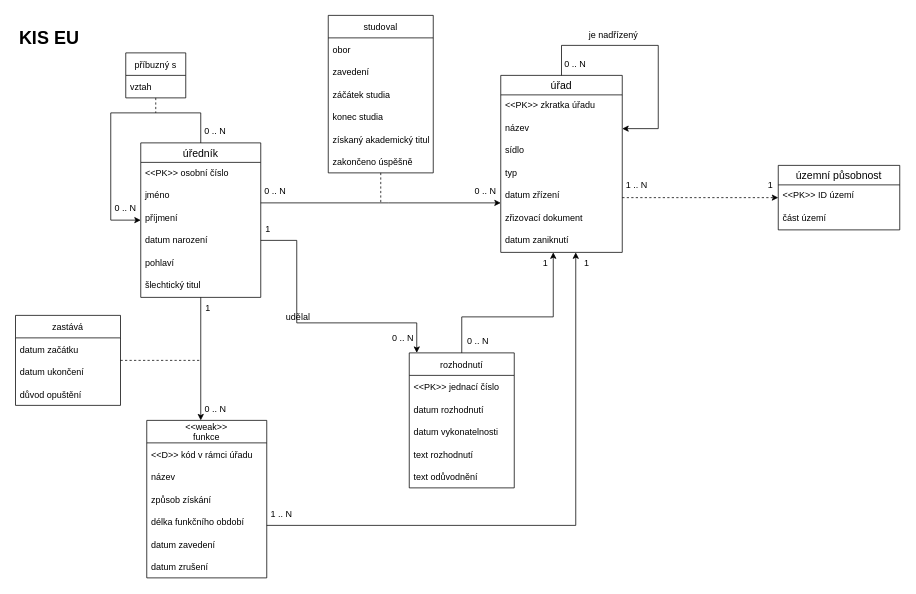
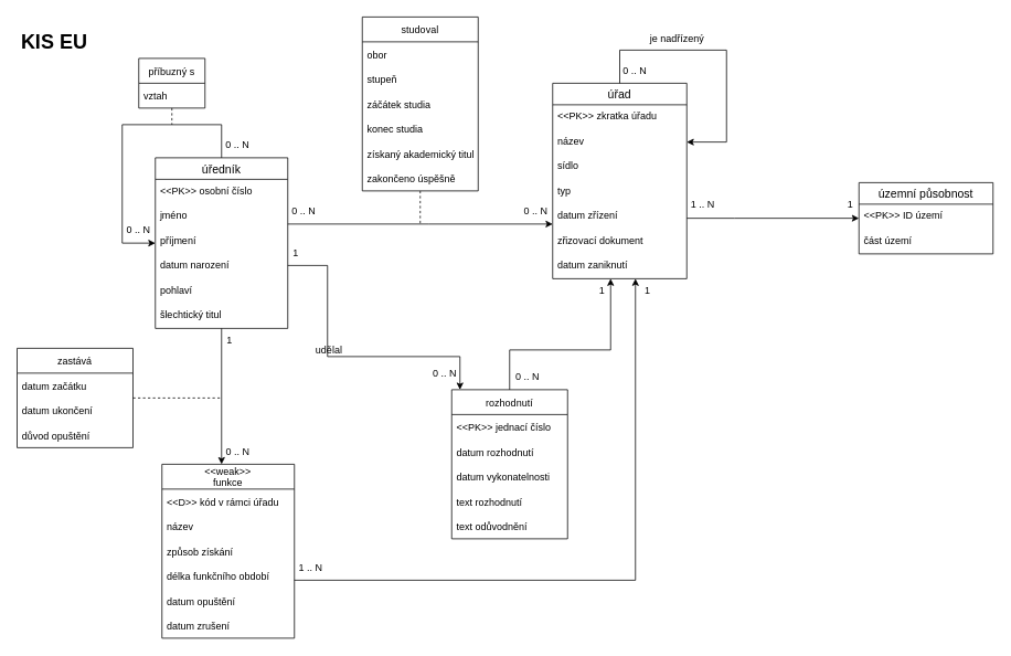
  <mxCell id="0" />
  <mxCell id="1" parent="0" />
  <mxCell id="2" style="edgeStyle=orthogonalEdgeStyle;rounded=0;orthogonalLoop=1;jettySize=auto;html=1;fontFamily=Helvetica;endArrow=classic;endFill=1;strokeColor=default;" parent="1" source="4" target="27" edge="1"><mxGeometry relative="1" as="geometry"><Array as="points"><mxPoint x="395" y="320" /><mxPoint x="395" y="430" /><mxPoint x="555" y="430" /></Array></mxGeometry></mxCell>
  <mxCell id="3" style="edgeStyle=orthogonalEdgeStyle;rounded=0;orthogonalLoop=1;jettySize=auto;html=1;fontFamily=Helvetica;endArrow=classic;endFill=1;strokeColor=default;" parent="1" source="4" target="35" edge="1"><mxGeometry relative="1" as="geometry"><Array as="points"><mxPoint x="335" y="595" /></Array></mxGeometry></mxCell>
  <mxCell id="4" value="úředník" style="swimlane;fontStyle=0;childLayout=stackLayout;horizontal=1;startSize=26;horizontalStack=0;resizeParent=1;resizeParentMax=0;resizeLast=0;collapsible=1;marginBottom=0;align=center;fontSize=14;fontFamily=Helvetica;" parent="1" vertex="1"><mxGeometry x="187" y="190" width="160" height="206" as="geometry" /></mxCell>
  <mxCell id="5" value="&lt;&lt;PK&gt;&gt; osobní číslo" style="text;strokeColor=none;fillColor=none;spacingLeft=4;spacingRight=4;overflow=hidden;rotatable=0;points=[[0,0.5],[1,0.5]];portConstraint=eastwest;fontSize=12;fontFamily=Helvetica;" parent="4" vertex="1"><mxGeometry y="26" width="160" height="30" as="geometry" /></mxCell>
  <mxCell id="6" value="jméno" style="text;strokeColor=none;fillColor=none;spacingLeft=4;spacingRight=4;overflow=hidden;rotatable=0;points=[[0,0.5],[1,0.5]];portConstraint=eastwest;fontSize=12;fontFamily=Helvetica;" parent="4" vertex="1"><mxGeometry y="56" width="160" height="30" as="geometry" /></mxCell>
  <mxCell id="7" value="příjmení" style="text;strokeColor=none;fillColor=none;spacingLeft=4;spacingRight=4;overflow=hidden;rotatable=0;points=[[0,0.5],[1,0.5]];portConstraint=eastwest;fontSize=12;fontFamily=Helvetica;" parent="4" vertex="1"><mxGeometry y="86" width="160" height="30" as="geometry" /></mxCell>
  <mxCell id="8" value="datum narození&#10;" style="text;strokeColor=none;fillColor=none;spacingLeft=4;spacingRight=4;overflow=hidden;rotatable=0;points=[[0,0.5],[1,0.5]];portConstraint=eastwest;fontSize=12;fontFamily=Helvetica;" parent="4" vertex="1"><mxGeometry y="116" width="160" height="30" as="geometry" /></mxCell>
  <mxCell id="9" value="pohlaví" style="text;strokeColor=none;fillColor=none;spacingLeft=4;spacingRight=4;overflow=hidden;rotatable=0;points=[[0,0.5],[1,0.5]];portConstraint=eastwest;fontSize=12;fontFamily=Helvetica;" parent="4" vertex="1"><mxGeometry y="146" width="160" height="30" as="geometry" /></mxCell>
  <mxCell id="10" value="šlechtický titul" style="text;strokeColor=none;fillColor=none;spacingLeft=4;spacingRight=4;overflow=hidden;rotatable=0;points=[[0,0.5],[1,0.5]];portConstraint=eastwest;fontSize=12;fontFamily=Helvetica;" parent="4" vertex="1"><mxGeometry y="176" width="160" height="30" as="geometry" /></mxCell>
- <mxCell id="11" style="edgeStyle=orthogonalEdgeStyle;rounded=0;orthogonalLoop=1;jettySize=auto;html=1;dashed=1;" edge="1" parent="1" source="12" target="56"><mxGeometry relative="1" as="geometry"><mxPoint x="907" y="260" as="targetPoint" /><Array as="points"><mxPoint x="887" y="263" /><mxPoint x="887" y="263" /></Array></mxGeometry></mxCell>
+ <mxCell id="11" style="edgeStyle=orthogonalEdgeStyle;rounded=0;orthogonalLoop=1;jettySize=auto;html=1;" edge="1" parent="1" source="12" target="56"><mxGeometry relative="1" as="geometry"><mxPoint x="907" y="260" as="targetPoint" /><Array as="points"><mxPoint x="887" y="263" /><mxPoint x="887" y="263" /></Array></mxGeometry></mxCell>
  <mxCell id="12" value="úřad" style="swimlane;fontStyle=0;childLayout=stackLayout;horizontal=1;startSize=26;horizontalStack=0;resizeParent=1;resizeParentMax=0;resizeLast=0;collapsible=1;marginBottom=0;align=center;fontSize=14;fontFamily=Helvetica;" parent="1" vertex="1"><mxGeometry x="667" y="100" width="162" height="236" as="geometry" /></mxCell>
  <mxCell id="13" value="&lt;&lt;PK&gt;&gt; zkratka úřadu" style="text;strokeColor=none;fillColor=none;spacingLeft=4;spacingRight=4;overflow=hidden;rotatable=0;points=[[0,0.5],[1,0.5]];portConstraint=eastwest;fontSize=12;fontFamily=Helvetica;" parent="12" vertex="1"><mxGeometry y="26" width="162" height="30" as="geometry" /></mxCell>
  <mxCell id="14" value="název" style="text;strokeColor=none;fillColor=none;spacingLeft=4;spacingRight=4;overflow=hidden;rotatable=0;points=[[0,0.5],[1,0.5]];portConstraint=eastwest;fontSize=12;fontFamily=Helvetica;" parent="12" vertex="1"><mxGeometry y="56" width="162" height="30" as="geometry" /></mxCell>
  <mxCell id="15" value="sídlo" style="text;strokeColor=none;fillColor=none;spacingLeft=4;spacingRight=4;overflow=hidden;rotatable=0;points=[[0,0.5],[1,0.5]];portConstraint=eastwest;fontSize=12;fontFamily=Helvetica;" parent="12" vertex="1"><mxGeometry y="86" width="162" height="30" as="geometry" /></mxCell>
  <mxCell id="16" value="typ" style="text;strokeColor=none;fillColor=none;spacingLeft=4;spacingRight=4;overflow=hidden;rotatable=0;points=[[0,0.5],[1,0.5]];portConstraint=eastwest;fontSize=12;fontFamily=Helvetica;" parent="12" vertex="1"><mxGeometry y="116" width="162" height="30" as="geometry" /></mxCell>
  <mxCell id="17" value="datum zřízení" style="text;strokeColor=none;fillColor=none;spacingLeft=4;spacingRight=4;overflow=hidden;rotatable=0;points=[[0,0.5],[1,0.5]];portConstraint=eastwest;fontSize=12;fontFamily=Helvetica;" vertex="1" parent="12"><mxGeometry y="146" width="162" height="30" as="geometry" /></mxCell>
  <mxCell id="18" value="zřizovací dokument" style="text;strokeColor=none;fillColor=none;spacingLeft=4;spacingRight=4;overflow=hidden;rotatable=0;points=[[0,0.5],[1,0.5]];portConstraint=eastwest;fontSize=12;fontFamily=Helvetica;" vertex="1" parent="12"><mxGeometry y="176" width="162" height="30" as="geometry" /></mxCell>
  <mxCell id="19" value="datum zaniknutí" style="text;strokeColor=none;fillColor=none;spacingLeft=4;spacingRight=4;overflow=hidden;rotatable=0;points=[[0,0.5],[1,0.5]];portConstraint=eastwest;fontSize=12;fontFamily=Helvetica;" vertex="1" parent="12"><mxGeometry y="206" width="162" height="30" as="geometry" /></mxCell>
  <mxCell id="20" style="edgeStyle=orthogonalEdgeStyle;rounded=0;orthogonalLoop=1;jettySize=auto;html=1;" edge="1" parent="12" source="12" target="14"><mxGeometry relative="1" as="geometry"><Array as="points"><mxPoint x="81" y="-40" /><mxPoint x="210" y="-40" /><mxPoint x="210" y="71" /></Array></mxGeometry></mxCell>
  <mxCell id="21" style="edgeStyle=orthogonalEdgeStyle;rounded=0;orthogonalLoop=1;jettySize=auto;html=1;fontFamily=Helvetica;" parent="1" source="4" target="4" edge="1"><mxGeometry relative="1" as="geometry"><Array as="points"><mxPoint x="267" y="150" /><mxPoint x="147" y="150" /><mxPoint x="147" y="293" /></Array></mxGeometry></mxCell>
  <mxCell id="22" value="&lt;h1&gt;KIS EU&lt;/h1&gt;" style="text;html=1;strokeColor=none;fillColor=none;spacing=5;spacingTop=-20;whiteSpace=wrap;overflow=hidden;rounded=0;fontFamily=Helvetica;" parent="1" vertex="1"><mxGeometry x="20" y="30" width="90" height="30" as="geometry" /></mxCell>
  <mxCell id="23" style="edgeStyle=orthogonalEdgeStyle;rounded=0;orthogonalLoop=1;jettySize=auto;html=1;fontFamily=Helvetica;strokeColor=default;endArrow=none;endFill=0;dashed=1;" parent="1" source="24" edge="1"><mxGeometry relative="1" as="geometry"><mxPoint x="207" y="150" as="targetPoint" /></mxGeometry></mxCell>
  <mxCell id="24" value="příbuzný s" style="swimlane;fontStyle=0;childLayout=stackLayout;horizontal=1;startSize=30;horizontalStack=0;resizeParent=1;resizeParentMax=0;resizeLast=0;collapsible=1;marginBottom=0;fontFamily=Helvetica;" parent="1" vertex="1"><mxGeometry x="167" y="70" width="80" height="60" as="geometry" /></mxCell>
  <mxCell id="25" value="vztah" style="text;strokeColor=none;fillColor=none;align=left;verticalAlign=middle;spacingLeft=4;spacingRight=4;overflow=hidden;points=[[0,0.5],[1,0.5]];portConstraint=eastwest;rotatable=0;fontFamily=Helvetica;" parent="24" vertex="1"><mxGeometry y="30" width="80" height="30" as="geometry" /></mxCell>
  <mxCell id="26" style="edgeStyle=orthogonalEdgeStyle;rounded=0;orthogonalLoop=1;jettySize=auto;html=1;fontFamily=Helvetica;endArrow=classic;endFill=1;strokeColor=default;" parent="1" source="27" target="12" edge="1"><mxGeometry relative="1" as="geometry"><Array as="points"><mxPoint x="615" y="422" /><mxPoint x="737" y="422" /></Array></mxGeometry></mxCell>
  <mxCell id="27" value="rozhodnutí" style="swimlane;fontStyle=0;childLayout=stackLayout;horizontal=1;startSize=30;horizontalStack=0;resizeParent=1;resizeParentMax=0;resizeLast=0;collapsible=1;marginBottom=0;fontFamily=Helvetica;" parent="1" vertex="1"><mxGeometry x="545" y="470" width="140" height="180" as="geometry" /></mxCell>
  <mxCell id="28" value="&lt;&lt;PK&gt;&gt; jednací číslo" style="text;strokeColor=none;fillColor=none;align=left;verticalAlign=middle;spacingLeft=4;spacingRight=4;overflow=hidden;points=[[0,0.5],[1,0.5]];portConstraint=eastwest;rotatable=0;fontFamily=Helvetica;" parent="27" vertex="1"><mxGeometry y="30" width="140" height="30" as="geometry" /></mxCell>
  <mxCell id="29" value="datum rozhodnutí" style="text;strokeColor=none;fillColor=none;align=left;verticalAlign=middle;spacingLeft=4;spacingRight=4;overflow=hidden;points=[[0,0.5],[1,0.5]];portConstraint=eastwest;rotatable=0;fontFamily=Helvetica;" parent="27" vertex="1"><mxGeometry y="60" width="140" height="30" as="geometry" /></mxCell>
  <mxCell id="30" value="datum vykonatelnosti" style="text;strokeColor=none;fillColor=none;align=left;verticalAlign=middle;spacingLeft=4;spacingRight=4;overflow=hidden;points=[[0,0.5],[1,0.5]];portConstraint=eastwest;rotatable=0;fontFamily=Helvetica;" parent="27" vertex="1"><mxGeometry y="90" width="140" height="30" as="geometry" /></mxCell>
  <mxCell id="31" value="text rozhodnutí" style="text;strokeColor=none;fillColor=none;align=left;verticalAlign=middle;spacingLeft=4;spacingRight=4;overflow=hidden;points=[[0,0.5],[1,0.5]];portConstraint=eastwest;rotatable=0;fontFamily=Helvetica;" parent="27" vertex="1"><mxGeometry y="120" width="140" height="30" as="geometry" /></mxCell>
  <mxCell id="32" value="text odůvodnění" style="text;strokeColor=none;fillColor=none;align=left;verticalAlign=middle;spacingLeft=4;spacingRight=4;overflow=hidden;points=[[0,0.5],[1,0.5]];portConstraint=eastwest;rotatable=0;fontFamily=Helvetica;" parent="27" vertex="1"><mxGeometry y="150" width="140" height="30" as="geometry" /></mxCell>
  <mxCell id="33" value="udělal" style="text;html=1;strokeColor=none;fillColor=none;align=center;verticalAlign=middle;whiteSpace=wrap;rounded=0;fontFamily=Helvetica;" parent="1" vertex="1"><mxGeometry x="367" y="410" width="60" height="26" as="geometry" /></mxCell>
  <mxCell id="34" style="edgeStyle=orthogonalEdgeStyle;rounded=0;orthogonalLoop=1;jettySize=auto;html=1;" parent="1" source="35" target="12" edge="1"><mxGeometry relative="1" as="geometry"><Array as="points"><mxPoint x="767" y="700" /></Array></mxGeometry></mxCell>
  <mxCell id="35" value="&lt;&lt;weak&gt;&gt;&#10;funkce" style="swimlane;fontStyle=0;childLayout=stackLayout;horizontal=1;startSize=30;horizontalStack=0;resizeParent=1;resizeParentMax=0;resizeLast=0;collapsible=1;marginBottom=0;fontFamily=Helvetica;" parent="1" vertex="1"><mxGeometry x="195" y="560" width="160" height="210" as="geometry" /></mxCell>
  <mxCell id="36" value="&lt;&lt;D&gt;&gt; kód v rámci úřadu" style="text;strokeColor=none;fillColor=none;align=left;verticalAlign=middle;spacingLeft=4;spacingRight=4;overflow=hidden;points=[[0,0.5],[1,0.5]];portConstraint=eastwest;rotatable=0;fontFamily=Helvetica;" parent="35" vertex="1"><mxGeometry y="30" width="160" height="30" as="geometry" /></mxCell>
  <mxCell id="37" value="název" style="text;strokeColor=none;fillColor=none;align=left;verticalAlign=middle;spacingLeft=4;spacingRight=4;overflow=hidden;points=[[0,0.5],[1,0.5]];portConstraint=eastwest;rotatable=0;fontFamily=Helvetica;" parent="35" vertex="1"><mxGeometry y="60" width="160" height="30" as="geometry" /></mxCell>
  <mxCell id="38" value="způsob získání" style="text;strokeColor=none;fillColor=none;align=left;verticalAlign=middle;spacingLeft=4;spacingRight=4;overflow=hidden;points=[[0,0.5],[1,0.5]];portConstraint=eastwest;rotatable=0;fontFamily=Helvetica;" parent="35" vertex="1"><mxGeometry y="90" width="160" height="30" as="geometry" /></mxCell>
  <mxCell id="39" value="délka funkčního období" style="text;strokeColor=none;fillColor=none;align=left;verticalAlign=middle;spacingLeft=4;spacingRight=4;overflow=hidden;points=[[0,0.5],[1,0.5]];portConstraint=eastwest;rotatable=0;fontFamily=Helvetica;" parent="35" vertex="1"><mxGeometry y="120" width="160" height="30" as="geometry" /></mxCell>
- <mxCell id="40" value="datum zavedení" style="text;strokeColor=none;fillColor=none;align=left;verticalAlign=middle;spacingLeft=4;spacingRight=4;overflow=hidden;points=[[0,0.5],[1,0.5]];portConstraint=eastwest;rotatable=0;fontFamily=Helvetica;" parent="35" vertex="1"><mxGeometry y="150" width="160" height="30" as="geometry" /></mxCell>
+ <mxCell id="40" value="datum opuštění" style="text;strokeColor=none;fillColor=none;align=left;verticalAlign=middle;spacingLeft=4;spacingRight=4;overflow=hidden;points=[[0,0.5],[1,0.5]];portConstraint=eastwest;rotatable=0;fontFamily=Helvetica;" parent="35" vertex="1"><mxGeometry y="150" width="160" height="30" as="geometry" /></mxCell>
  <mxCell id="41" value="datum zrušení" style="text;strokeColor=none;fillColor=none;align=left;verticalAlign=middle;spacingLeft=4;spacingRight=4;overflow=hidden;points=[[0,0.5],[1,0.5]];portConstraint=eastwest;rotatable=0;fontFamily=Helvetica;" parent="35" vertex="1"><mxGeometry y="180" width="160" height="30" as="geometry" /></mxCell>
  <mxCell id="42" style="edgeStyle=orthogonalEdgeStyle;rounded=0;orthogonalLoop=1;jettySize=auto;html=1;fontFamily=Helvetica;endArrow=classic;endFill=1;strokeColor=default;" parent="1" source="4" target="12" edge="1"><mxGeometry relative="1" as="geometry"><Array as="points"><mxPoint x="517" y="270" /><mxPoint x="517" y="270" /></Array></mxGeometry></mxCell>
  <mxCell id="43" style="edgeStyle=orthogonalEdgeStyle;rounded=0;orthogonalLoop=1;jettySize=auto;html=1;fontFamily=Helvetica;endArrow=none;endFill=0;strokeColor=default;dashed=1;" parent="1" source="44" edge="1"><mxGeometry relative="1" as="geometry"><mxPoint x="507" y="270" as="targetPoint" /><Array as="points"><mxPoint x="507" y="240" /><mxPoint x="507" y="240" /></Array></mxGeometry></mxCell>
  <mxCell id="44" value="studoval" style="swimlane;fontStyle=0;childLayout=stackLayout;horizontal=1;startSize=30;horizontalStack=0;resizeParent=1;resizeParentMax=0;resizeLast=0;collapsible=1;marginBottom=0;fontFamily=Helvetica;" parent="1" vertex="1"><mxGeometry x="437" y="20" width="140" height="210" as="geometry" /></mxCell>
  <mxCell id="45" value="obor" style="text;strokeColor=none;fillColor=none;align=left;verticalAlign=middle;spacingLeft=4;spacingRight=4;overflow=hidden;points=[[0,0.5],[1,0.5]];portConstraint=eastwest;rotatable=0;fontFamily=Helvetica;" parent="44" vertex="1"><mxGeometry y="30" width="140" height="30" as="geometry" /></mxCell>
- <mxCell id="46" value="zavedení" style="text;strokeColor=none;fillColor=none;align=left;verticalAlign=middle;spacingLeft=4;spacingRight=4;overflow=hidden;points=[[0,0.5],[1,0.5]];portConstraint=eastwest;rotatable=0;fontFamily=Helvetica;" parent="44" vertex="1"><mxGeometry y="60" width="140" height="30" as="geometry" /></mxCell>
+ <mxCell id="46" value="stupeň" style="text;strokeColor=none;fillColor=none;align=left;verticalAlign=middle;spacingLeft=4;spacingRight=4;overflow=hidden;points=[[0,0.5],[1,0.5]];portConstraint=eastwest;rotatable=0;fontFamily=Helvetica;" parent="44" vertex="1"><mxGeometry y="60" width="140" height="30" as="geometry" /></mxCell>
  <mxCell id="47" value="záčátek studia" style="text;strokeColor=none;fillColor=none;align=left;verticalAlign=middle;spacingLeft=4;spacingRight=4;overflow=hidden;points=[[0,0.5],[1,0.5]];portConstraint=eastwest;rotatable=0;fontFamily=Helvetica;" parent="44" vertex="1"><mxGeometry y="90" width="140" height="30" as="geometry" /></mxCell>
  <mxCell id="48" value="konec studia" style="text;strokeColor=none;fillColor=none;align=left;verticalAlign=middle;spacingLeft=4;spacingRight=4;overflow=hidden;points=[[0,0.5],[1,0.5]];portConstraint=eastwest;rotatable=0;fontFamily=Helvetica;" parent="44" vertex="1"><mxGeometry y="120" width="140" height="30" as="geometry" /></mxCell>
  <mxCell id="49" value="získaný akademický titul" style="text;strokeColor=none;fillColor=none;align=left;verticalAlign=middle;spacingLeft=4;spacingRight=4;overflow=hidden;points=[[0,0.5],[1,0.5]];portConstraint=eastwest;rotatable=0;fontFamily=Helvetica;" parent="44" vertex="1"><mxGeometry y="150" width="140" height="30" as="geometry" /></mxCell>
  <mxCell id="50" value="zakončeno úspěšně " style="text;strokeColor=none;fillColor=none;align=left;verticalAlign=middle;spacingLeft=4;spacingRight=4;overflow=hidden;points=[[0,0.5],[1,0.5]];portConstraint=eastwest;rotatable=0;fontFamily=Helvetica;" parent="44" vertex="1"><mxGeometry y="180" width="140" height="30" as="geometry" /></mxCell>
  <mxCell id="51" style="edgeStyle=orthogonalEdgeStyle;rounded=0;orthogonalLoop=1;jettySize=auto;html=1;fontFamily=Helvetica;endArrow=none;endFill=0;strokeColor=default;dashed=1;" parent="1" source="52" edge="1"><mxGeometry relative="1" as="geometry"><mxPoint x="267" y="480" as="targetPoint" /></mxGeometry></mxCell>
  <mxCell id="52" value="zastává" style="swimlane;fontStyle=0;childLayout=stackLayout;horizontal=1;startSize=30;horizontalStack=0;resizeParent=1;resizeParentMax=0;resizeLast=0;collapsible=1;marginBottom=0;fontFamily=Helvetica;" parent="1" vertex="1"><mxGeometry x="20" y="420" width="140" height="120" as="geometry" /></mxCell>
  <mxCell id="53" value="datum začátku" style="text;strokeColor=none;fillColor=none;align=left;verticalAlign=middle;spacingLeft=4;spacingRight=4;overflow=hidden;points=[[0,0.5],[1,0.5]];portConstraint=eastwest;rotatable=0;fontFamily=Helvetica;" parent="52" vertex="1"><mxGeometry y="30" width="140" height="30" as="geometry" /></mxCell>
  <mxCell id="54" value="datum ukončení" style="text;strokeColor=none;fillColor=none;align=left;verticalAlign=middle;spacingLeft=4;spacingRight=4;overflow=hidden;points=[[0,0.5],[1,0.5]];portConstraint=eastwest;rotatable=0;fontFamily=Helvetica;" parent="52" vertex="1"><mxGeometry y="60" width="140" height="30" as="geometry" /></mxCell>
  <mxCell id="55" value="důvod opuštění" style="text;strokeColor=none;fillColor=none;align=left;verticalAlign=middle;spacingLeft=4;spacingRight=4;overflow=hidden;points=[[0,0.5],[1,0.5]];portConstraint=eastwest;rotatable=0;fontFamily=Helvetica;" parent="52" vertex="1"><mxGeometry y="90" width="140" height="30" as="geometry" /></mxCell>
  <mxCell id="56" value="územní působnost" style="swimlane;fontStyle=0;childLayout=stackLayout;horizontal=1;startSize=26;horizontalStack=0;resizeParent=1;resizeParentMax=0;resizeLast=0;collapsible=1;marginBottom=0;align=center;fontSize=14;fontFamily=Helvetica;" parent="1" vertex="1"><mxGeometry x="1037" y="220" width="162" height="86" as="geometry" /></mxCell>
  <mxCell id="57" value="&lt;&lt;PK&gt;&gt; ID území" style="text;strokeColor=none;fillColor=none;spacingLeft=4;spacingRight=4;overflow=hidden;rotatable=0;points=[[0,0.5],[1,0.5]];portConstraint=eastwest;fontSize=12;fontFamily=Helvetica;" parent="56" vertex="1"><mxGeometry y="26" width="162" height="30" as="geometry" /></mxCell>
  <mxCell id="58" value="část území" style="text;strokeColor=none;fillColor=none;spacingLeft=4;spacingRight=4;overflow=hidden;rotatable=0;points=[[0,0.5],[1,0.5]];portConstraint=eastwest;fontSize=12;fontFamily=Helvetica;" vertex="1" parent="56"><mxGeometry y="56" width="162" height="30" as="geometry" /></mxCell>
  <mxCell id="59" value="0 .. N" style="text;html=1;strokeColor=none;fillColor=none;align=center;verticalAlign=middle;whiteSpace=wrap;rounded=0;" vertex="1" parent="1"><mxGeometry x="617" y="440" width="40" height="30" as="geometry" /></mxCell>
  <mxCell id="60" value="0 .. N" style="text;html=1;strokeColor=none;fillColor=none;align=center;verticalAlign=middle;whiteSpace=wrap;rounded=0;" vertex="1" parent="1"><mxGeometry x="347" y="240" width="39" height="30" as="geometry" /></mxCell>
  <mxCell id="61" value="0 .. N" style="text;html=1;strokeColor=none;fillColor=none;align=center;verticalAlign=middle;whiteSpace=wrap;rounded=0;" vertex="1" parent="1"><mxGeometry x="627" y="240" width="40" height="30" as="geometry" /></mxCell>
  <mxCell id="62" value="1" style="text;html=1;strokeColor=none;fillColor=none;align=center;verticalAlign=middle;whiteSpace=wrap;rounded=0;" vertex="1" parent="1"><mxGeometry x="717" y="336" width="20" height="30" as="geometry" /></mxCell>
  <mxCell id="63" value="0 .. N" style="text;html=1;strokeColor=none;fillColor=none;align=center;verticalAlign=middle;whiteSpace=wrap;rounded=0;" vertex="1" parent="1"><mxGeometry x="517" y="436" width="40" height="30" as="geometry" /></mxCell>
  <mxCell id="64" value="1" style="text;html=1;strokeColor=none;fillColor=none;align=center;verticalAlign=middle;whiteSpace=wrap;rounded=0;" vertex="1" parent="1"><mxGeometry x="347" y="290" width="20" height="30" as="geometry" /></mxCell>
  <mxCell id="65" value="1 .. N" style="text;html=1;strokeColor=none;fillColor=none;align=center;verticalAlign=middle;whiteSpace=wrap;rounded=0;" vertex="1" parent="1"><mxGeometry x="829" y="232" width="39" height="30" as="geometry" /></mxCell>
  <mxCell id="66" value="1" style="text;html=1;strokeColor=none;fillColor=none;align=center;verticalAlign=middle;whiteSpace=wrap;rounded=0;" vertex="1" parent="1"><mxGeometry x="1017" y="232" width="20" height="30" as="geometry" /></mxCell>
  <mxCell id="67" value="1" style="text;html=1;strokeColor=none;fillColor=none;align=center;verticalAlign=middle;whiteSpace=wrap;rounded=0;" vertex="1" parent="1"><mxGeometry x="267" y="396" width="20" height="30" as="geometry" /></mxCell>
  <mxCell id="68" value="0 .. N" style="text;html=1;strokeColor=none;fillColor=none;align=center;verticalAlign=middle;whiteSpace=wrap;rounded=0;" vertex="1" parent="1"><mxGeometry x="267" y="530" width="40" height="30" as="geometry" /></mxCell>
  <mxCell id="69" value="0 .. N" style="text;html=1;strokeColor=none;fillColor=none;align=center;verticalAlign=middle;whiteSpace=wrap;rounded=0;" vertex="1" parent="1"><mxGeometry x="267" y="160" width="39" height="30" as="geometry" /></mxCell>
  <mxCell id="70" value="0 .. N" style="text;html=1;strokeColor=none;fillColor=none;align=center;verticalAlign=middle;whiteSpace=wrap;rounded=0;" vertex="1" parent="1"><mxGeometry x="147" y="262" width="40" height="30" as="geometry" /></mxCell>
  <mxCell id="71" value="je nadřízený" style="text;html=1;strokeColor=none;fillColor=none;align=center;verticalAlign=middle;whiteSpace=wrap;rounded=0;fontFamily=Helvetica;" vertex="1" parent="1"><mxGeometry x="781" y="34" width="73" height="26" as="geometry" /></mxCell>
  <mxCell id="72" value="0 .. N" style="text;html=1;strokeColor=none;fillColor=none;align=center;verticalAlign=middle;whiteSpace=wrap;rounded=0;" vertex="1" parent="1"><mxGeometry x="747" y="70" width="39" height="30" as="geometry" /></mxCell>
  <mxCell id="73" value="1" style="text;html=1;strokeColor=none;fillColor=none;align=center;verticalAlign=middle;whiteSpace=wrap;rounded=0;" vertex="1" parent="1"><mxGeometry x="767" y="336" width="30" height="30" as="geometry" /></mxCell>
  <mxCell id="74" value="1 .. N" style="text;html=1;strokeColor=none;fillColor=none;align=center;verticalAlign=middle;whiteSpace=wrap;rounded=0;" vertex="1" parent="1"><mxGeometry x="355" y="670" width="40" height="30" as="geometry" /></mxCell>
